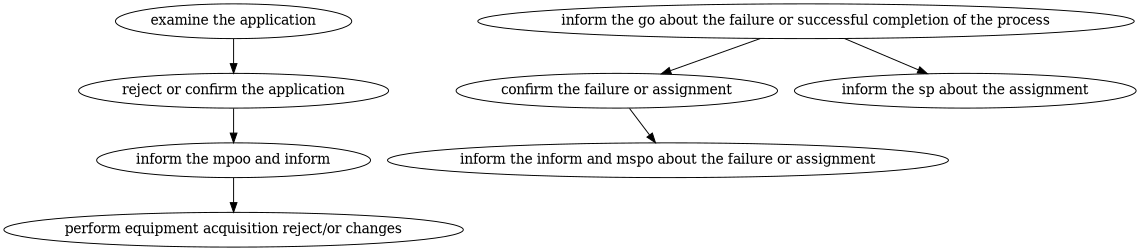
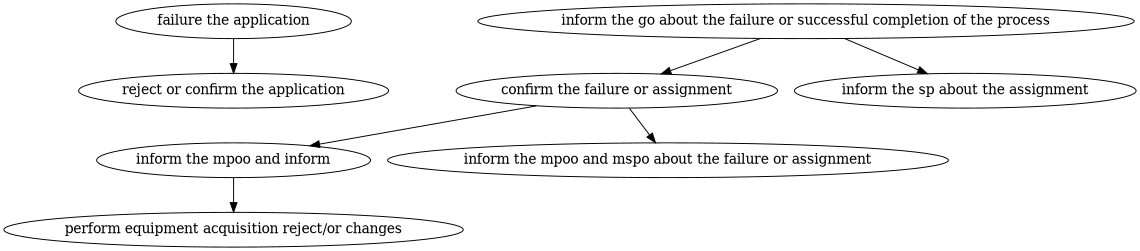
  strict digraph {
    edge [attrs="{'type': 'flow', 'label': 'flow'}"]
-   "examine the application" [attrs="{'type': 'Activity', 'label': 'examine the application'}"]
+   "examine the application" [attrs="{'type': 'Activity', 'label': 'examine the application'}" label="failure the application"]
    "reject or confirm the application" [attrs="{'type': 'Activity', 'label': 'reject or confirm the application'}"]
    n3 [attrs="{'type': 'Activity', 'label': 'inform the mpoo and mspo'}" label="inform the mpoo and inform"]
    n4 [attrs="{'type': 'Activity', 'label': 'perform equipment acquisition and/or changes'}" label="perform equipment acquisition reject/or changes"]
    "inform the go about the failure or successful completion of the process" [attrs="{'type': 'Activity', 'label': 'inform the go about the failure or successful completion of the process'}"]
    "confirm the failure or assignment" [attrs="{'type': 'Activity', 'label': 'confirm the failure or assignment'}"]
    "inform the sp about the assignment" [attrs="{'type': 'Activity', 'label': 'inform the sp about the assignment'}"]
-   "inform the mpoo and mspo about the failure or assignment" [attrs="{'type': 'Activity', 'label': 'inform the mpoo and mspo about the failure or assignment'}" label="inform the inform and mspo about the failure or assignment"]
+   "inform the mpoo and mspo about the failure or assignment" [attrs="{'type': 'Activity', 'label': 'inform the mpoo and mspo about the failure or assignment'}"]
    "examine the application" -> "reject or confirm the application"
-   "reject or confirm the application" -> n3
+   "confirm the failure or assignment" -> n3
    n3 -> n4
    "inform the go about the failure or successful completion of the process" -> "confirm the failure or assignment"
    "inform the go about the failure or successful completion of the process" -> "inform the sp about the assignment"
    "confirm the failure or assignment" -> "inform the mpoo and mspo about the failure or assignment"
  }
